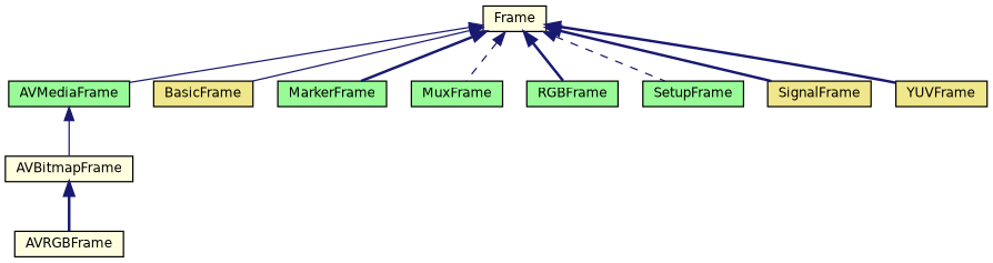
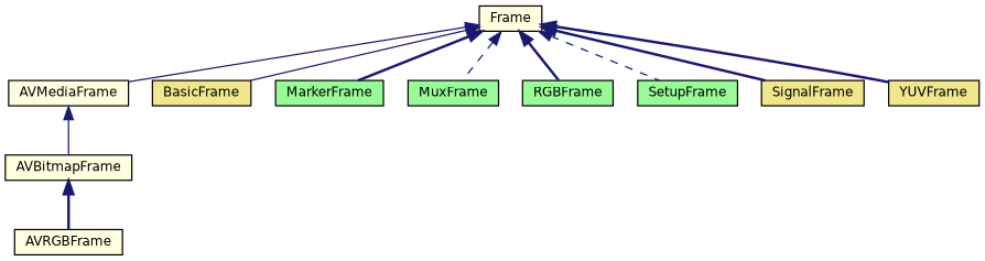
  digraph {
    node [color=black fillcolor=lightyellow fontname=Helvetica fontsize=10 shape=record style=filled]
    edge [color=midnightblue dir=back fontname=Helvetica fontsize=10 labelfontname=Helvetica labelfontsize=10 style=bold]
    n1 [fontcolor=black height=0.2 label=Frame width=0.4]
-   n2 [fillcolor=palegreen height=0.2 label=AVMediaFrame width=0.4]
+   n2 [height=0.2 label=AVMediaFrame width=0.4]
    n3 [fillcolor=khaki height=0.2 label=BasicFrame width=0.4]
    n4 [fillcolor=palegreen height=0.2 label=MarkerFrame width=0.4]
    n5 [fillcolor=palegreen height=0.2 label=MuxFrame width=0.4]
    n6 [fillcolor=palegreen height=0.2 label=RGBFrame width=0.4]
    n7 [fillcolor=palegreen height=0.2 label=SetupFrame width=0.4]
    n8 [fillcolor=khaki height=0.2 label=SignalFrame width=0.4]
    n9 [fillcolor=khaki height=0.2 label=YUVFrame width=0.4]
    n10 [height=0.2 label=AVBitmapFrame width=0.4]
    n11 [height=0.2 label=AVRGBFrame width=0.4]
    n1 -> n2 [style=solid]
    n1 -> n3 [style=solid]
    n1 -> n4
    n1 -> n5 [style=dashed]
    n1 -> n6
    n1 -> n7 [style=dashed]
    n1 -> n8
    n1 -> n9
    n2 -> n10 [style=solid]
    n10 -> n11
  }
